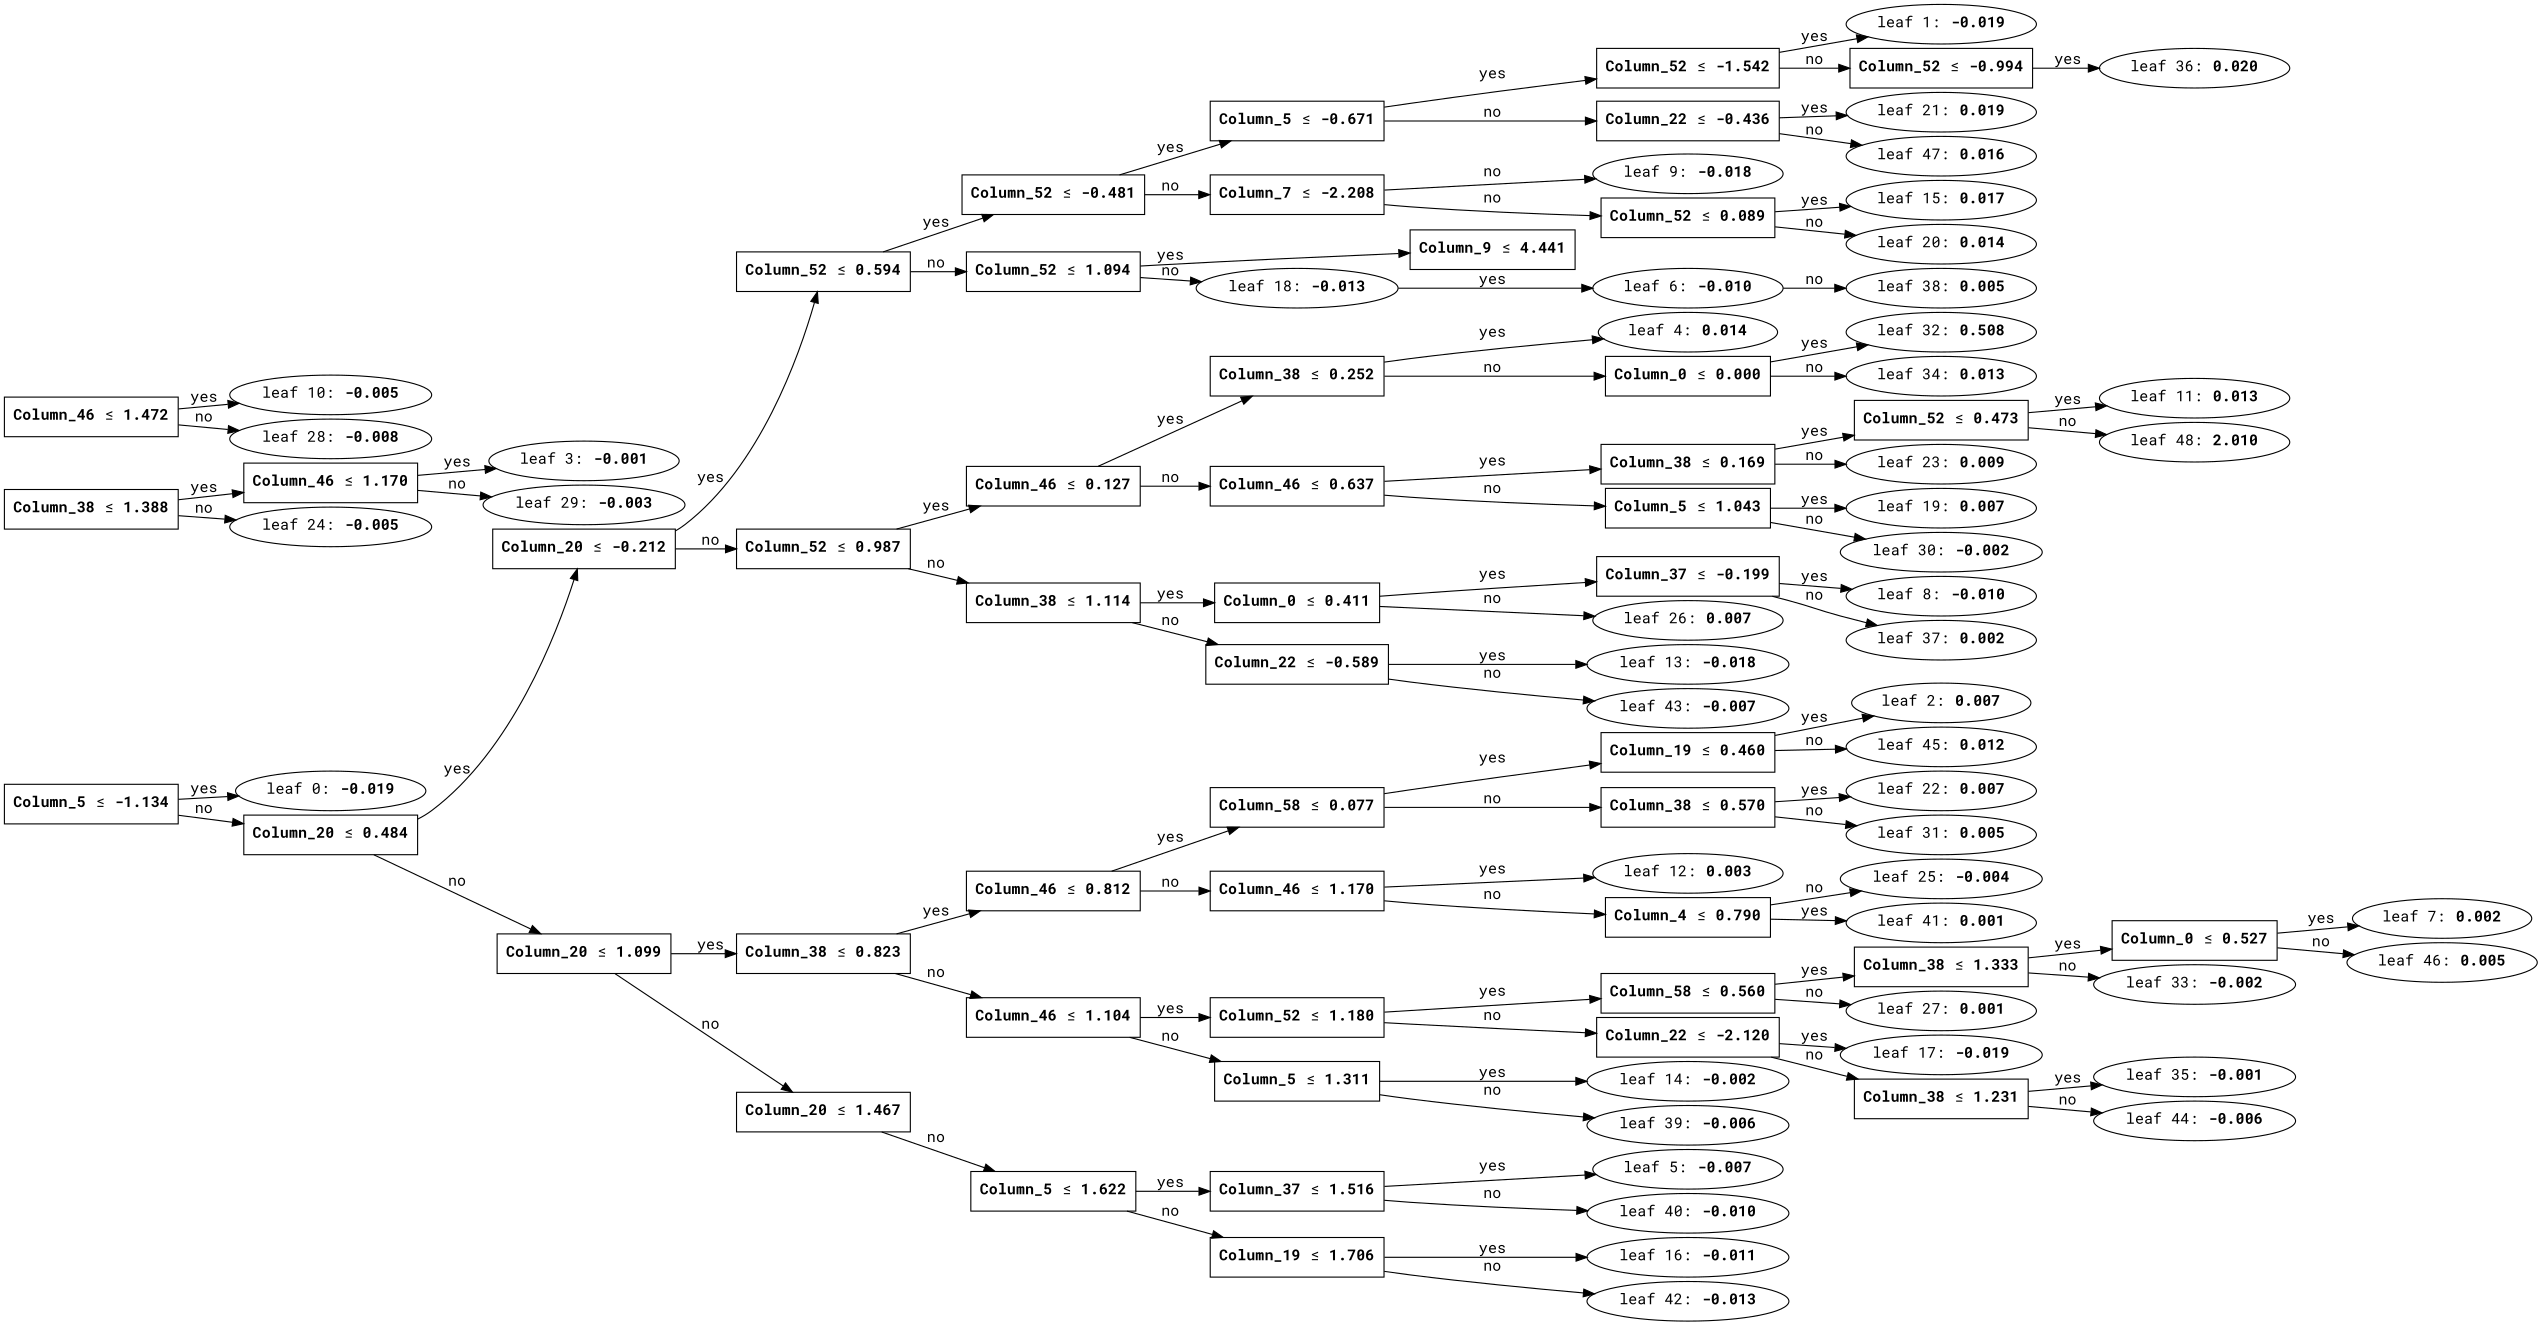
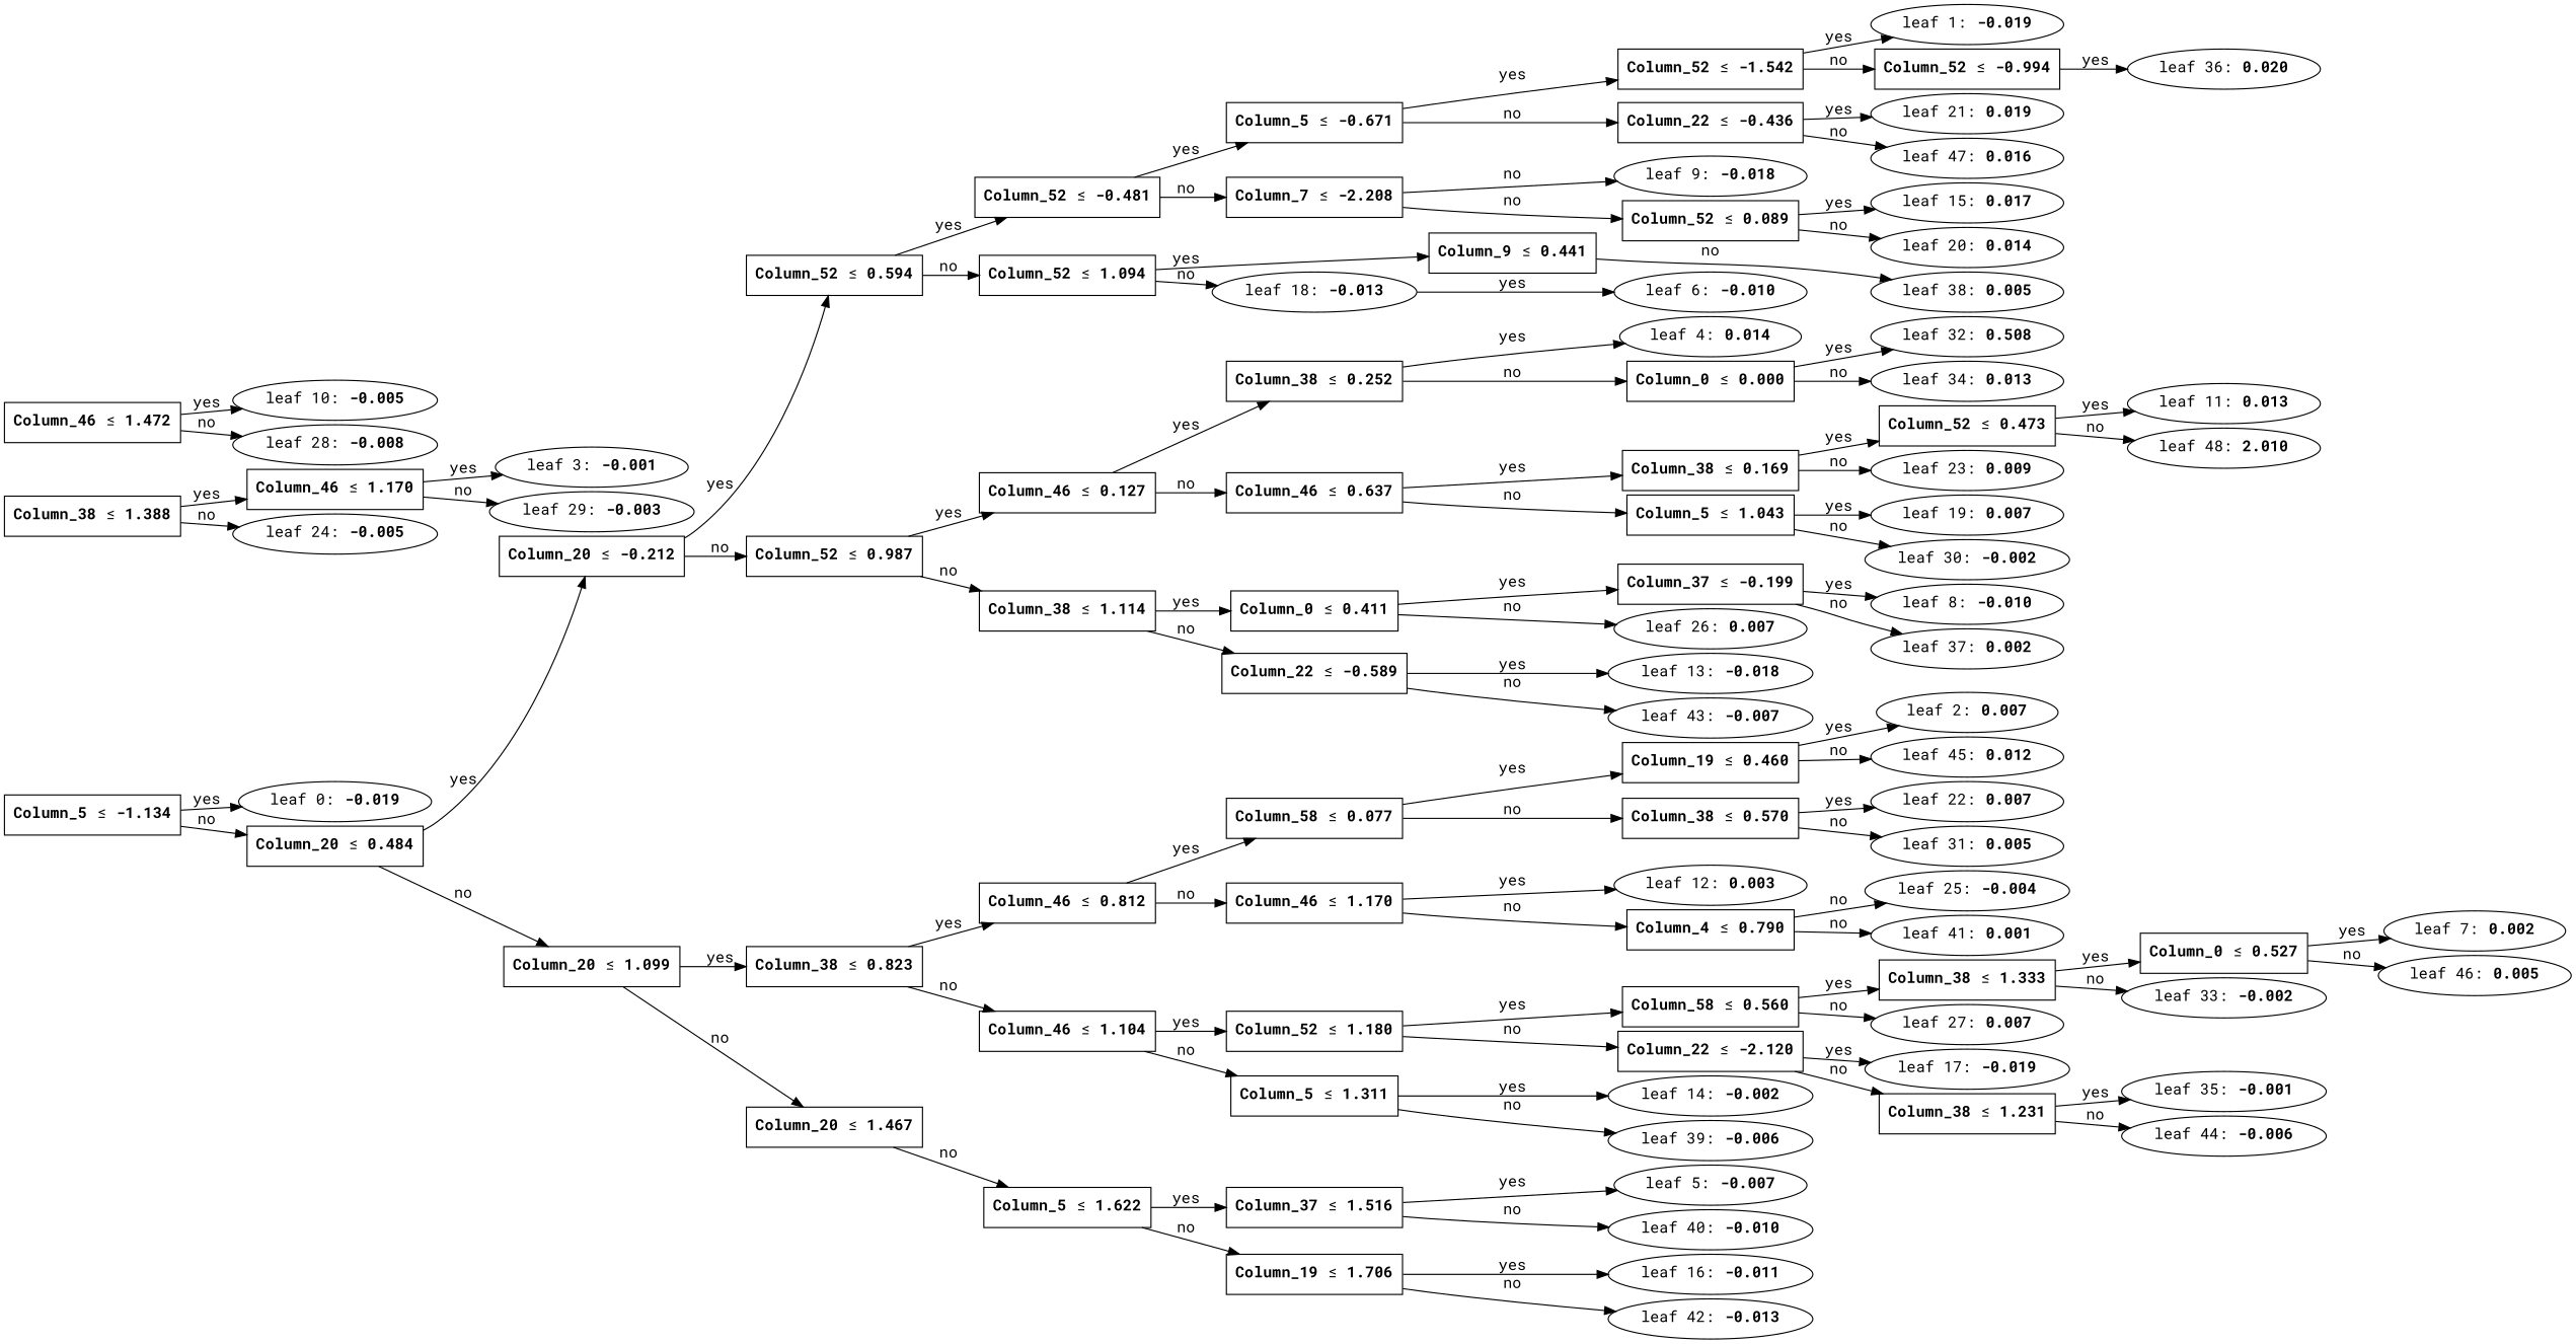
  digraph {
    fontname="Roboto Mono"
    nodesep=0.05
    rankdir=LR
    ranksep=0.3
    node [fontname="Roboto Mono"]
    edge [fontname="Roboto Mono"]
    n1 [fillcolor=white label=<<B>Column_5</B> &#8804; <B>-1.134</B>> shape=rectangle]
    n2 [label=<leaf 0: <B>-0.019</B>>]
    n3 [fillcolor=white label=<<B>Column_20</B> &#8804; <B>0.484</B>> shape=rectangle]
    n4 [fillcolor=white label=<<B>Column_20</B> &#8804; <B>-0.212</B>> shape=rectangle]
    n5 [fillcolor=white label=<<B>Column_20</B> &#8804; <B>1.099</B>> shape=rectangle]
    n6 [fillcolor=white label=<<B>Column_52</B> &#8804; <B>0.594</B>> shape=rectangle]
    n7 [fillcolor=white label=<<B>Column_52</B> &#8804; <B>0.987</B>> shape=rectangle]
    n8 [fillcolor=white label=<<B>Column_38</B> &#8804; <B>0.823</B>> shape=rectangle]
    n9 [fillcolor=white label=<<B>Column_20</B> &#8804; <B>1.467</B>> shape=rectangle]
    n10 [fillcolor=white label=<<B>Column_52</B> &#8804; <B>-0.481</B>> shape=rectangle]
    n11 [fillcolor=white label=<<B>Column_52</B> &#8804; <B>1.094</B>> shape=rectangle]
    n12 [fillcolor=white label=<<B>Column_46</B> &#8804; <B>0.127</B>> shape=rectangle]
    n13 [fillcolor=white label=<<B>Column_38</B> &#8804; <B>1.114</B>> shape=rectangle]
    n14 [fillcolor=white label=<<B>Column_5</B> &#8804; <B>-0.671</B>> shape=rectangle]
    n15 [fillcolor=white label=<<B>Column_7</B> &#8804; <B>-2.208</B>> shape=rectangle]
-   n16 [fillcolor=white label=<<B>Column_9</B> &#8804; <B>4.441</B>> shape=rectangle]
+   n16 [fillcolor=white label=<<B>Column_9</B> &#8804; <B>0.441</B>> shape=rectangle]
    n17 [label=<leaf 18: <B>-0.013</B>>]
    n18 [fillcolor=white label=<<B>Column_52</B> &#8804; <B>-1.542</B>> shape=rectangle]
    n19 [fillcolor=white label=<<B>Column_22</B> &#8804; <B>-0.436</B>> shape=rectangle]
    n20 [label=<leaf 9: <B>-0.018</B>>]
    n21 [fillcolor=white label=<<B>Column_52</B> &#8804; <B>0.089</B>> shape=rectangle]
    n22 [label=<leaf 1: <B>-0.019</B>>]
    n23 [fillcolor=white label=<<B>Column_52</B> &#8804; <B>-0.994</B>> shape=rectangle]
    n24 [label=<leaf 21: <B>0.019</B>>]
    n25 [label=<leaf 47: <B>0.016</B>>]
    n26 [label=<leaf 36: <B>0.020</B>>]
    n27 [label=<leaf 15: <B>0.017</B>>]
    n28 [label=<leaf 20: <B>0.014</B>>]
    n29 [label=<leaf 38: <B>0.005</B>>]
    n30 [label=<leaf 6: <B>-0.010</B>>]
    n31 [fillcolor=white label=<<B>Column_38</B> &#8804; <B>0.252</B>> shape=rectangle]
    n32 [fillcolor=white label=<<B>Column_46</B> &#8804; <B>0.637</B>> shape=rectangle]
    n33 [fillcolor=white label=<<B>Column_0</B> &#8804; <B>0.411</B>> shape=rectangle]
    n34 [fillcolor=white label=<<B>Column_22</B> &#8804; <B>-0.589</B>> shape=rectangle]
    n35 [label=<leaf 4: <B>0.014</B>>]
    n36 [fillcolor=white label=<<B>Column_0</B> &#8804; <B>0.000</B>> shape=rectangle]
    n37 [fillcolor=white label=<<B>Column_38</B> &#8804; <B>0.169</B>> shape=rectangle]
    n38 [fillcolor=white label=<<B>Column_5</B> &#8804; <B>1.043</B>> shape=rectangle]
    n39 [label=<leaf 32: <B>0.508</B>>]
    n40 [label=<leaf 34: <B>0.013</B>>]
    n41 [fillcolor=white label=<<B>Column_52</B> &#8804; <B>0.473</B>> shape=rectangle]
    n42 [label=<leaf 23: <B>0.009</B>>]
    n43 [label=<leaf 19: <B>0.007</B>>]
    n44 [label=<leaf 30: <B>-0.002</B>>]
    n45 [label=<leaf 11: <B>0.013</B>>]
    n46 [label=<leaf 48: <B>2.010</B>>]
    n47 [fillcolor=white label=<<B>Column_37</B> &#8804; <B>-0.199</B>> shape=rectangle]
    n48 [label=<leaf 26: <B>0.007</B>>]
    n49 [label=<leaf 13: <B>-0.018</B>>]
    n50 [label=<leaf 43: <B>-0.007</B>>]
    n51 [label=<leaf 8: <B>-0.010</B>>]
    n52 [label=<leaf 37: <B>0.002</B>>]
    n53 [fillcolor=white label=<<B>Column_46</B> &#8804; <B>0.812</B>> shape=rectangle]
    n54 [fillcolor=white label=<<B>Column_46</B> &#8804; <B>1.104</B>> shape=rectangle]
    n55 [fillcolor=white label=<<B>Column_5</B> &#8804; <B>1.622</B>> shape=rectangle]
    n56 [fillcolor=white label=<<B>Column_58</B> &#8804; <B>0.077</B>> shape=rectangle]
    n57 [fillcolor=white label=<<B>Column_46</B> &#8804; <B>1.170</B>> shape=rectangle]
    n58 [fillcolor=white label=<<B>Column_52</B> &#8804; <B>1.180</B>> shape=rectangle]
    n59 [fillcolor=white label=<<B>Column_5</B> &#8804; <B>1.311</B>> shape=rectangle]
    n60 [fillcolor=white label=<<B>Column_19</B> &#8804; <B>0.460</B>> shape=rectangle]
    n61 [fillcolor=white label=<<B>Column_38</B> &#8804; <B>0.570</B>> shape=rectangle]
    n62 [label=<leaf 12: <B>0.003</B>>]
    n63 [fillcolor=white label=<<B>Column_4</B> &#8804; <B>0.790</B>> shape=rectangle]
    n64 [label=<leaf 2: <B>0.007</B>>]
    n65 [label=<leaf 45: <B>0.012</B>>]
    n66 [label=<leaf 22: <B>0.007</B>>]
    n67 [label=<leaf 31: <B>0.005</B>>]
    n68 [label=<leaf 25: <B>-0.004</B>>]
    n69 [label=<leaf 41: <B>0.001</B>>]
    n70 [fillcolor=white label=<<B>Column_58</B> &#8804; <B>0.560</B>> shape=rectangle]
    n71 [fillcolor=white label=<<B>Column_22</B> &#8804; <B>-2.120</B>> shape=rectangle]
    n72 [label=<leaf 14: <B>-0.002</B>>]
    n73 [label=<leaf 39: <B>-0.006</B>>]
    n74 [fillcolor=white label=<<B>Column_38</B> &#8804; <B>1.333</B>> shape=rectangle]
-   n75 [label=<leaf 27: <B>0.001</B>>]
+   n75 [label=<leaf 27: <B>0.007</B>>]
    n76 [label=<leaf 17: <B>-0.019</B>>]
    n77 [fillcolor=white label=<<B>Column_38</B> &#8804; <B>1.231</B>> shape=rectangle]
    n78 [fillcolor=white label=<<B>Column_0</B> &#8804; <B>0.527</B>> shape=rectangle]
    n79 [label=<leaf 33: <B>-0.002</B>>]
    n80 [label=<leaf 7: <B>0.002</B>>]
    n81 [label=<leaf 46: <B>0.005</B>>]
    n82 [label=<leaf 35: <B>-0.001</B>>]
    n83 [label=<leaf 44: <B>-0.006</B>>]
    n84 [fillcolor=white label=<<B>Column_37</B> &#8804; <B>1.516</B>> shape=rectangle]
    n85 [fillcolor=white label=<<B>Column_19</B> &#8804; <B>1.706</B>> shape=rectangle]
    n86 [fillcolor=white label=<<B>Column_38</B> &#8804; <B>1.388</B>> shape=rectangle]
    n87 [fillcolor=white label=<<B>Column_46</B> &#8804; <B>1.170</B>> shape=rectangle]
    n88 [label=<leaf 24: <B>-0.005</B>>]
    n89 [fillcolor=white label=<<B>Column_46</B> &#8804; <B>1.472</B>> shape=rectangle]
    n90 [label=<leaf 10: <B>-0.005</B>>]
    n91 [label=<leaf 28: <B>-0.008</B>>]
    n92 [label=<leaf 3: <B>-0.001</B>>]
    n93 [label=<leaf 29: <B>-0.003</B>>]
    n94 [label=<leaf 5: <B>-0.007</B>>]
    n95 [label=<leaf 40: <B>-0.010</B>>]
    n96 [label=<leaf 16: <B>-0.011</B>>]
    n97 [label=<leaf 42: <B>-0.013</B>>]
    n1 -> n2 [label=yes]
    n1 -> n3 [label=no]
    n3 -> n4 [label=yes]
    n3 -> n5 [label=no]
    n4 -> n6 [label=yes]
    n4 -> n7 [label=no]
    n5 -> n8 [label=yes]
    n5 -> n9 [label=no]
    n6 -> n10 [label=yes]
    n6 -> n11 [label=no]
    n7 -> n12 [label=yes]
    n7 -> n13 [label=no]
    n8 -> n53 [label=yes]
    n8 -> n54 [label=no]
    n9 -> n55 [label=no]
    n10 -> n14 [label=yes]
    n10 -> n15 [label=no]
    n11 -> n16 [label=yes]
    n11 -> n17 [label=no]
    n12 -> n31 [label=yes]
    n12 -> n32 [label=no]
    n13 -> n33 [label=yes]
    n13 -> n34 [label=no]
    n14 -> n18 [label=yes]
    n14 -> n19 [label=no]
    n15 -> n20 [label=no]
    n15 -> n21 [label=no]
-   n30 -> n29 [label=no]
+   n16 -> n29 [label=no]
    n17 -> n30 [label=yes]
    n18 -> n22 [label=yes]
    n18 -> n23 [label=no]
    n19 -> n24 [label=yes]
    n19 -> n25 [label=no]
    n21 -> n27 [label=yes]
    n21 -> n28 [label=no]
    n23 -> n26 [label=yes]
    n31 -> n35 [label=yes]
    n31 -> n36 [label=no]
    n32 -> n37 [label=yes]
    n32 -> n38 [label=no]
    n33 -> n47 [label=yes]
    n33 -> n48 [label=no]
    n34 -> n49 [label=yes]
    n34 -> n50 [label=no]
    n36 -> n39 [label=yes]
    n36 -> n40 [label=no]
    n37 -> n41 [label=yes]
    n37 -> n42 [label=no]
    n38 -> n43 [label=yes]
    n38 -> n44 [label=no]
    n41 -> n45 [label=yes]
    n41 -> n46 [label=no]
    n47 -> n51 [label=yes]
    n47 -> n52 [label=no]
    n53 -> n56 [label=yes]
    n53 -> n57 [label=no]
    n54 -> n58 [label=yes]
    n54 -> n59 [label=no]
    n55 -> n84 [label=yes]
    n55 -> n85 [label=no]
    n56 -> n60 [label=yes]
    n56 -> n61 [label=no]
    n57 -> n62 [label=yes]
    n57 -> n63 [label=no]
    n58 -> n70 [label=yes]
    n58 -> n71 [label=no]
    n59 -> n72 [label=yes]
    n59 -> n73 [label=no]
    n60 -> n64 [label=yes]
    n60 -> n65 [label=no]
    n61 -> n66 [label=yes]
    n61 -> n67 [label=no]
    n63 -> n68 [label=no]
-   n63 -> n69 [label=yes]
+   n63 -> n69 [label=no]
    n70 -> n74 [label=yes]
    n70 -> n75 [label=no]
    n71 -> n76 [label=yes]
    n71 -> n77 [label=no]
    n74 -> n78 [label=yes]
    n74 -> n79 [label=no]
    n77 -> n82 [label=yes]
    n77 -> n83 [label=no]
    n78 -> n80 [label=yes]
    n78 -> n81 [label=no]
    n84 -> n94 [label=yes]
    n84 -> n95 [label=no]
    n85 -> n96 [label=yes]
    n85 -> n97 [label=no]
    n86 -> n87 [label=yes]
    n86 -> n88 [label=no]
    n87 -> n92 [label=yes]
    n87 -> n93 [label=no]
    n89 -> n90 [label=yes]
    n89 -> n91 [label=no]
  }
